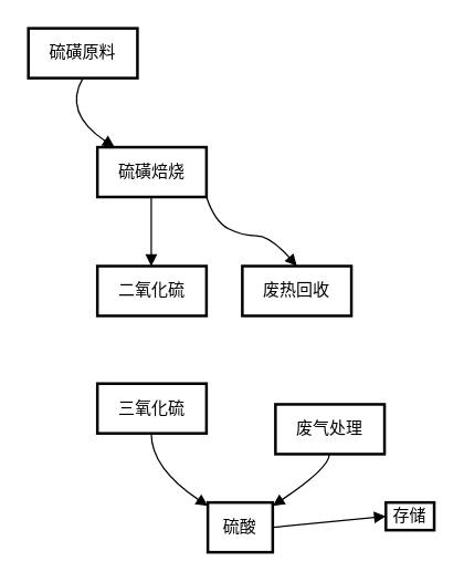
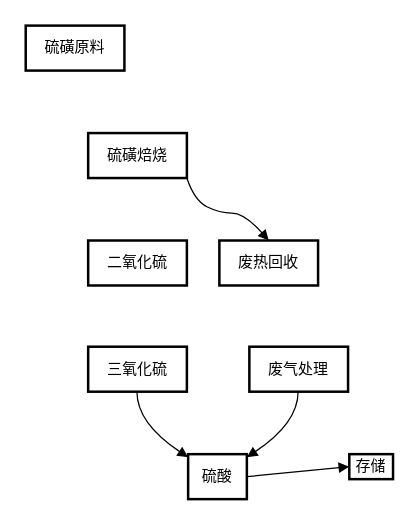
  <mxCell id="0" />
  <mxCell id="1" parent="0" />
  <mxCell id="2" value="硫磺原料" style="whiteSpace=wrap;strokeWidth=2;" vertex="1" parent="1"><mxGeometry x="20" y="20" width="79" height="36" as="geometry" /></mxCell>
  <mxCell id="3" value="硫磺焙烧" style="whiteSpace=wrap;strokeWidth=2;" vertex="1" parent="1"><mxGeometry x="70" y="106" width="79" height="36" as="geometry" /></mxCell>
  <mxCell id="4" value="二氧化硫" style="whiteSpace=wrap;strokeWidth=2;" vertex="1" parent="1"><mxGeometry x="70" y="192" width="79" height="36" as="geometry" /></mxCell>
  <mxCell id="5" value="三氧化硫" style="whiteSpace=wrap;strokeWidth=2;" vertex="1" parent="1"><mxGeometry x="70" y="277" width="79" height="36" as="geometry" /></mxCell>
  <mxCell id="6" value="硫酸" style="whiteSpace=wrap;strokeWidth=2;" vertex="1" parent="1"><mxGeometry x="150" y="363" width="47" height="36" as="geometry" /></mxCell>
- <mxCell id="7" value="废气处理" style="whiteSpace=wrap;strokeWidth=2;" vertex="1" parent="1"><mxGeometry x="199" y="292" width="79" height="36" as="geometry" /></mxCell>
+ <mxCell id="7" value="废气处理" style="whiteSpace=wrap;strokeWidth=2;" vertex="1" parent="1"><mxGeometry x="199" y="277" width="79" height="36" as="geometry" /></mxCell>
  <mxCell id="8" value="废热回收" style="whiteSpace=wrap;strokeWidth=2;" vertex="1" parent="1"><mxGeometry x="175" y="192" width="79" height="36" as="geometry" /></mxCell>
  <mxCell id="9" value="存储" style="whiteSpace=wrap;strokeWidth=2;" vertex="1" parent="1"><mxGeometry x="279" y="363" width="35" height="20" as="geometry" /></mxCell>
- <mxCell id="10" value="" style="curved=1;startArrow=none;endArrow=block;exitX=0.5;exitY=0.994;entryX=0.153;entryY=-0.006;rounded=0;" edge="1" parent="1" source="2" target="3"><mxGeometry relative="1" as="geometry"><Array as="points"><mxPoint x="45" y="81" /></Array></mxGeometry></mxCell>
- <mxCell id="11" value="" style="curved=1;startArrow=none;endArrow=block;exitX=0.494;exitY=0.989;entryX=0.494;entryY=-0.011;rounded=0;" edge="1" parent="1" source="3" target="4"><mxGeometry relative="1" as="geometry"><Array as="points" /></mxGeometry></mxCell>
  <mxCell id="12" value="" style="curved=1;startArrow=none;endArrow=block;exitX=0.494;exitY=1.006;entryX=0;entryY=0.069;rounded=0;" edge="1" parent="1" source="5" target="6"><mxGeometry relative="1" as="geometry"><Array as="points"><mxPoint x="109" y="338" /></Array></mxGeometry></mxCell>
  <mxCell id="13" value="" style="curved=1;startArrow=none;endArrow=block;exitX=0.494;exitY=1.006;entryX=1;entryY=0.069;rounded=0;" edge="1" parent="1" source="7" target="6"><mxGeometry relative="1" as="geometry"><Array as="points"><mxPoint x="238" y="338" /></Array></mxGeometry></mxCell>
  <mxCell id="14" value="" style="curved=1;startArrow=none;endArrow=block;exitX=1;exitY=1;entryX=0.5;entryY=0;rounded=0;entryDx=0;entryDy=0;exitDx=0;exitDy=0;" edge="1" parent="1" source="3" target="8"><mxGeometry relative="1" as="geometry"><Array as="points"><mxPoint x="155" y="160" /><mxPoint x="175" y="170" /><mxPoint x="195" y="170" /></Array></mxGeometry></mxCell>
  <mxCell id="15" value="" style="curved=1;startArrow=none;endArrow=block;exitX=1;exitY=0.5;entryX=0;entryY=0.5;rounded=0;exitDx=0;exitDy=0;entryDx=0;entryDy=0;" edge="1" parent="1" source="6" target="9"><mxGeometry relative="1" as="geometry"><Array as="points" /><mxPoint x="302.5" y="56" as="sourcePoint" /></mxGeometry></mxCell>
